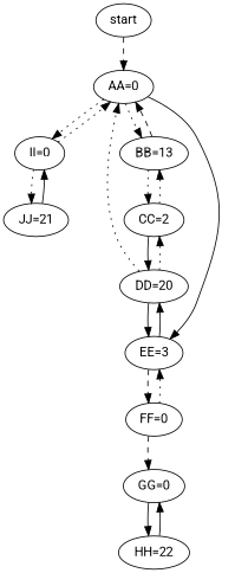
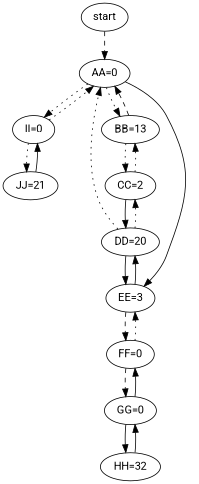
  digraph {
    fontname=Roboto
    node [fontname=Roboto]
    edge [fontname=Roboto style=dotted]
    n1 [label="AA=0"]
    n2 [label="II=0"]
    n3 [label="BB=13"]
    n4 [label="EE=3"]
    n5 [label="DD=20"]
    n6 [label="CC=2"]
    n7 [label="JJ=21"]
    n8 [label="FF=0"]
    n9 [label="GG=0"]
-   n10 [label="HH=22"]
+   n10 [label="HH=32"]
    start
    n1 -> n2
    n1 -> n3
    n1 -> n4 [style=solid]
    n2 -> n1
    n2 -> n7
    n3 -> n1 [style=dashed]
    n3 -> n6
    n4 -> n5 [style=solid]
    n4 -> n8 [style=dashed]
    n5 -> n1
    n5 -> n4 [style=solid]
    n5 -> n6
    n6 -> n3
    n6 -> n5 [style=solid]
    n7 -> n2 [style=solid]
    n8 -> n4
    n8 -> n9 [style=dashed]
+   n9 -> n8 [style=solid]
    n9 -> n10 [style=solid]
    n10 -> n9 [style=solid]
    start -> n1 [style=dashed]
  }
